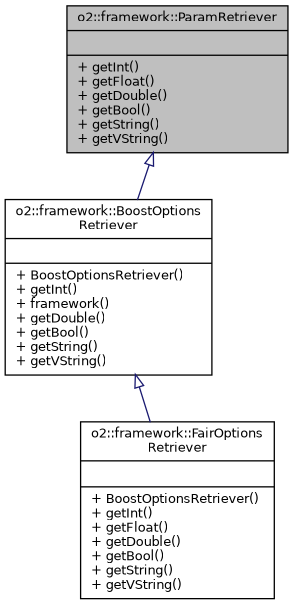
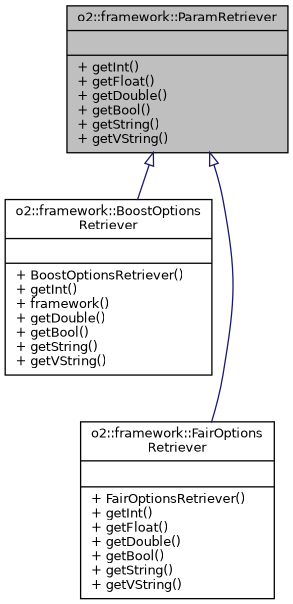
  digraph {
    node [color=black fontname=Helvetica fontsize=10 shape=record]
    edge [arrowtail=onormal color=midnightblue dir=back fontname=Helvetica fontsize=10 labelfontname=Helvetica labelfontsize=10 style=solid]
    n1 [fillcolor=grey75 fontcolor=black height=0.2 label="{o2::framework::ParamRetriever\n||+ getInt()\l+ getFloat()\l+ getDouble()\l+ getBool()\l+ getString()\l+ getVString()\l}" style=filled width=0.4]
    n2 [height=0.2 label="{o2::framework::BoostOptions\lRetriever\n||+ BoostOptionsRetriever()\l+ getInt()\l+ framework()\l+ getDouble()\l+ getBool()\l+ getString()\l+ getVString()\l}" width=0.4]
-   n3 [height=0.2 label="{o2::framework::FairOptions\lRetriever\n||+ BoostOptionsRetriever()\l+ getInt()\l+ getFloat()\l+ getDouble()\l+ getBool()\l+ getString()\l+ getVString()\l}" width=0.4]
+   n3 [height=0.2 label="{o2::framework::FairOptions\lRetriever\n||+ FairOptionsRetriever()\l+ getInt()\l+ getFloat()\l+ getDouble()\l+ getBool()\l+ getString()\l+ getVString()\l}" width=0.4]
    n1 -> n2
-   n2 -> n3
+   n1 -> n3
  }
